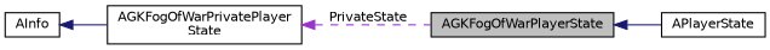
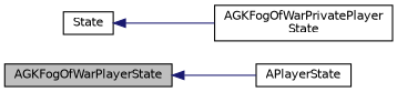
  digraph {
    rankdir=LR
    node [color=black fillcolor=white fontname=Helvetica fontsize=10 shape=record style=filled]
    edge [color=midnightblue dir=back fontname=Helvetica fontsize=10 labelfontname=Helvetica labelfontsize=10 style=solid]
    n1 [fillcolor=grey75 fontcolor=black height=0.2 label=AGKFogOfWarPlayerState width=0.4]
    n2 [height=0.2 label=APlayerState width=0.4]
    n3 [height=0.2 label="AGKFogOfWarPrivatePlayer\lState" width=0.4]
-   n4 [height=0.2 label=AInfo width=0.4]
+   n4 [height=0.2 label=State width=0.4]
    n1 -> n2
-   n3 -> n1 [color=darkorchid3 label=" PrivateState" style=dashed]
    n4 -> n3
  }
